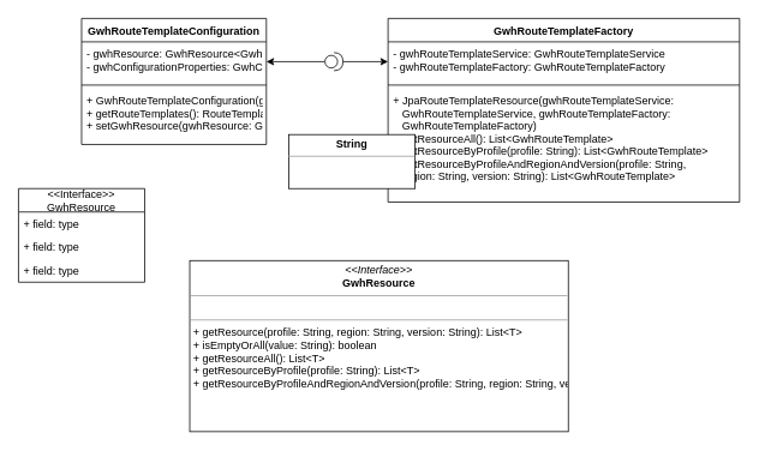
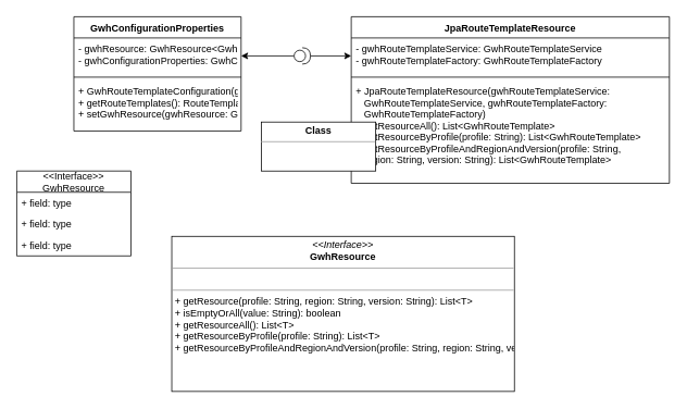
  <mxCell id="0" />
  <mxCell id="1" parent="0" />
- <mxCell id="2" value="GwhRouteTemplateFactory" style="swimlane;fontStyle=1;align=center;verticalAlign=top;childLayout=stackLayout;horizontal=1;startSize=26;horizontalStack=0;resizeParent=1;resizeParentMax=0;resizeLast=0;collapsible=1;marginBottom=0;" vertex="1" parent="1"><mxGeometry x="430" y="20" width="390" height="204" as="geometry" /></mxCell>
+ <mxCell id="2" value="JpaRouteTemplateResource" style="swimlane;fontStyle=1;align=center;verticalAlign=top;childLayout=stackLayout;horizontal=1;startSize=26;horizontalStack=0;resizeParent=1;resizeParentMax=0;resizeLast=0;collapsible=1;marginBottom=0;" vertex="1" parent="1"><mxGeometry x="430" y="20" width="390" height="204" as="geometry" /></mxCell>
  <mxCell id="3" value="- gwhRouteTemplateService: GwhRouteTemplateService &#10;- gwhRouteTemplateFactory: GwhRouteTemplateFactory " style="text;strokeColor=none;fillColor=none;align=left;verticalAlign=top;spacingLeft=4;spacingRight=4;overflow=hidden;rotatable=0;points=[[0,0.5],[1,0.5]];portConstraint=eastwest;" vertex="1" parent="2"><mxGeometry y="26" width="390" height="44" as="geometry" /></mxCell>
  <mxCell id="4" value="" style="line;strokeWidth=1;fillColor=none;align=left;verticalAlign=middle;spacingTop=-1;spacingLeft=3;spacingRight=3;rotatable=0;labelPosition=right;points=[];portConstraint=eastwest;strokeColor=inherit;" vertex="1" parent="2"><mxGeometry y="70" width="390" height="8" as="geometry" /></mxCell>
  <mxCell id="5" value="+ JpaRouteTemplateResource(gwhRouteTemplateService: &#10;   GwhRouteTemplateService, gwhRouteTemplateFactory: &#10;   GwhRouteTemplateFactory) &#10;+ getResourceAll(): List&lt;GwhRouteTemplate&gt; &#10;+ getResourceByProfile(profile: String): List&lt;GwhRouteTemplate&gt; &#10;+ getResourceByProfileAndRegionAndVersion(profile: String, &#10;   region: String, version: String): List&lt;GwhRouteTemplate&gt;" style="text;strokeColor=none;fillColor=none;align=left;verticalAlign=top;spacingLeft=4;spacingRight=4;overflow=hidden;rotatable=0;points=[[0,0.5],[1,0.5]];portConstraint=eastwest;" vertex="1" parent="2"><mxGeometry y="78" width="390" height="126" as="geometry" /></mxCell>
- <mxCell id="6" value="GwhRouteTemplateConfiguration" style="swimlane;fontStyle=1;align=center;verticalAlign=top;childLayout=stackLayout;horizontal=1;startSize=26;horizontalStack=0;resizeParent=1;resizeParentMax=0;resizeLast=0;collapsible=1;marginBottom=0;" vertex="1" parent="1"><mxGeometry x="90" y="20" width="205" height="140" as="geometry" /></mxCell>
+ <mxCell id="6" value="GwhConfigurationProperties" style="swimlane;fontStyle=1;align=center;verticalAlign=top;childLayout=stackLayout;horizontal=1;startSize=26;horizontalStack=0;resizeParent=1;resizeParentMax=0;resizeLast=0;collapsible=1;marginBottom=0;" vertex="1" parent="1"><mxGeometry x="90" y="20" width="205" height="140" as="geometry" /></mxCell>
  <mxCell id="7" value="- gwhResource: GwhResource&lt;GwhRouteTemplate&gt; &#10;- gwhConfigurationProperties: GwhConfigurationProperties" style="text;strokeColor=none;fillColor=none;align=left;verticalAlign=top;spacingLeft=4;spacingRight=4;overflow=hidden;rotatable=0;points=[[0,0.5],[1,0.5]];portConstraint=eastwest;" vertex="1" parent="6"><mxGeometry y="26" width="205" height="44" as="geometry" /></mxCell>
  <mxCell id="8" value="" style="line;strokeWidth=1;fillColor=none;align=left;verticalAlign=middle;spacingTop=-1;spacingLeft=3;spacingRight=3;rotatable=0;labelPosition=right;points=[];portConstraint=eastwest;strokeColor=inherit;" vertex="1" parent="6"><mxGeometry y="70" width="205" height="8" as="geometry" /></mxCell>
  <mxCell id="9" value="+ GwhRouteTemplateConfiguration(gwhConfigurationProperties:GwhConfigurationProperties)&#10;+ getRouteTemplates(): RouteTemplateParameterSource &#10;+ setGwhResource(gwhResource: GwhResource&lt;GwhRouteTemplate&gt;):void  " style="text;strokeColor=none;fillColor=none;align=left;verticalAlign=top;spacingLeft=4;spacingRight=4;overflow=hidden;rotatable=0;points=[[0,0.5],[1,0.5]];portConstraint=eastwest;" vertex="1" parent="6"><mxGeometry y="78" width="205" height="62" as="geometry" /></mxCell>
  <mxCell id="10" value="" style="html=1;entryX=1;entryY=0.5;entryDx=0;entryDy=0;" edge="1" parent="1" source="12" target="7"><mxGeometry relative="1" as="geometry" /></mxCell>
  <mxCell id="11" value="" style="edgeStyle=none;html=1;entryX=0;entryY=0.5;entryDx=0;entryDy=0;" edge="1" parent="1" source="12" target="3"><mxGeometry relative="1" as="geometry" /></mxCell>
  <mxCell id="12" value="" style="shape=providedRequiredInterface;html=1;verticalLabelPosition=bottom;sketch=0;" vertex="1" parent="1"><mxGeometry x="360" y="58" width="20" height="20" as="geometry" /></mxCell>
  <mxCell id="13" value="&lt;p style=&quot;margin:0px;margin-top:4px;text-align:center;&quot;&gt;&lt;i&gt;&amp;lt;&amp;lt;Interface&amp;gt;&amp;gt;&lt;/i&gt;&lt;br&gt;&lt;b&gt;GwhResource&lt;/b&gt;&lt;/p&gt;&lt;hr size=&quot;1&quot;&gt;&lt;p style=&quot;margin:0px;margin-left:4px;&quot;&gt;&lt;br&gt;&lt;/p&gt;&lt;hr size=&quot;1&quot;&gt;&lt;p style=&quot;margin:0px;margin-left:4px;&quot;&gt;+ getResource(profile: String, region: String, version: String): List&amp;lt;T&amp;gt;&amp;nbsp;&lt;/p&gt;&lt;p style=&quot;margin:0px;margin-left:4px;&quot;&gt;+ isEmptyOrAll(value: String): boolean&amp;nbsp;&lt;/p&gt;&lt;p style=&quot;margin:0px;margin-left:4px;&quot;&gt;+ getResourceAll(): List&amp;lt;T&amp;gt;&amp;nbsp;&lt;/p&gt;&lt;p style=&quot;margin:0px;margin-left:4px;&quot;&gt;+ getResourceByProfile(profile: String): List&amp;lt;T&amp;gt;&amp;nbsp;&lt;/p&gt;&lt;p style=&quot;margin:0px;margin-left:4px;&quot;&gt;+ getResourceByProfileAndRegionAndVersion(profile: String, region: String, version: String): List&amp;lt;T&amp;gt;&amp;nbsp;&lt;br&gt;&lt;/p&gt;" style="verticalAlign=top;align=left;overflow=fill;fontSize=12;fontFamily=Helvetica;html=1;" vertex="1" parent="1"><mxGeometry x="210" y="289" width="420" height="190" as="geometry" /></mxCell>
  <mxCell id="14" value="&lt;&lt;Interface&gt;&gt;&#10;GwhResource" style="swimlane;fontStyle=0;childLayout=stackLayout;horizontal=1;startSize=26;fillColor=none;horizontalStack=0;resizeParent=1;resizeParentMax=0;resizeLast=0;collapsible=1;marginBottom=0;" vertex="1" parent="1"><mxGeometry x="20" y="209" width="140" height="104" as="geometry" /></mxCell>
  <mxCell id="15" value="+ field: type" style="text;strokeColor=none;fillColor=none;align=left;verticalAlign=top;spacingLeft=4;spacingRight=4;overflow=hidden;rotatable=0;points=[[0,0.5],[1,0.5]];portConstraint=eastwest;" vertex="1" parent="14"><mxGeometry y="26" width="140" height="26" as="geometry" /></mxCell>
  <mxCell id="16" value="+ field: type" style="text;strokeColor=none;fillColor=none;align=left;verticalAlign=top;spacingLeft=4;spacingRight=4;overflow=hidden;rotatable=0;points=[[0,0.5],[1,0.5]];portConstraint=eastwest;" vertex="1" parent="14"><mxGeometry y="52" width="140" height="26" as="geometry" /></mxCell>
  <mxCell id="17" value="+ field: type" style="text;strokeColor=none;fillColor=none;align=left;verticalAlign=top;spacingLeft=4;spacingRight=4;overflow=hidden;rotatable=0;points=[[0,0.5],[1,0.5]];portConstraint=eastwest;" vertex="1" parent="14"><mxGeometry y="78" width="140" height="26" as="geometry" /></mxCell>
- <mxCell id="18" value="&lt;p style=&quot;margin:0px;margin-top:4px;text-align:center;&quot;&gt;&lt;b&gt;String&lt;/b&gt;&lt;/p&gt;&lt;hr size=&quot;1&quot;/&gt;&lt;div style=&quot;height:2px;&quot;&gt;&lt;/div&gt;" style="verticalAlign=top;align=left;overflow=fill;fontSize=12;fontFamily=Helvetica;html=1;" vertex="1" parent="1"><mxGeometry x="320" y="149" width="140" height="60" as="geometry" /></mxCell>
+ <mxCell id="18" value="&lt;p style=&quot;margin:0px;margin-top:4px;text-align:center;&quot;&gt;&lt;b&gt;Class&lt;/b&gt;&lt;/p&gt;&lt;hr size=&quot;1&quot;/&gt;&lt;div style=&quot;height:2px;&quot;&gt;&lt;/div&gt;" style="verticalAlign=top;align=left;overflow=fill;fontSize=12;fontFamily=Helvetica;html=1;" vertex="1" parent="1"><mxGeometry x="320" y="149" width="140" height="60" as="geometry" /></mxCell>
